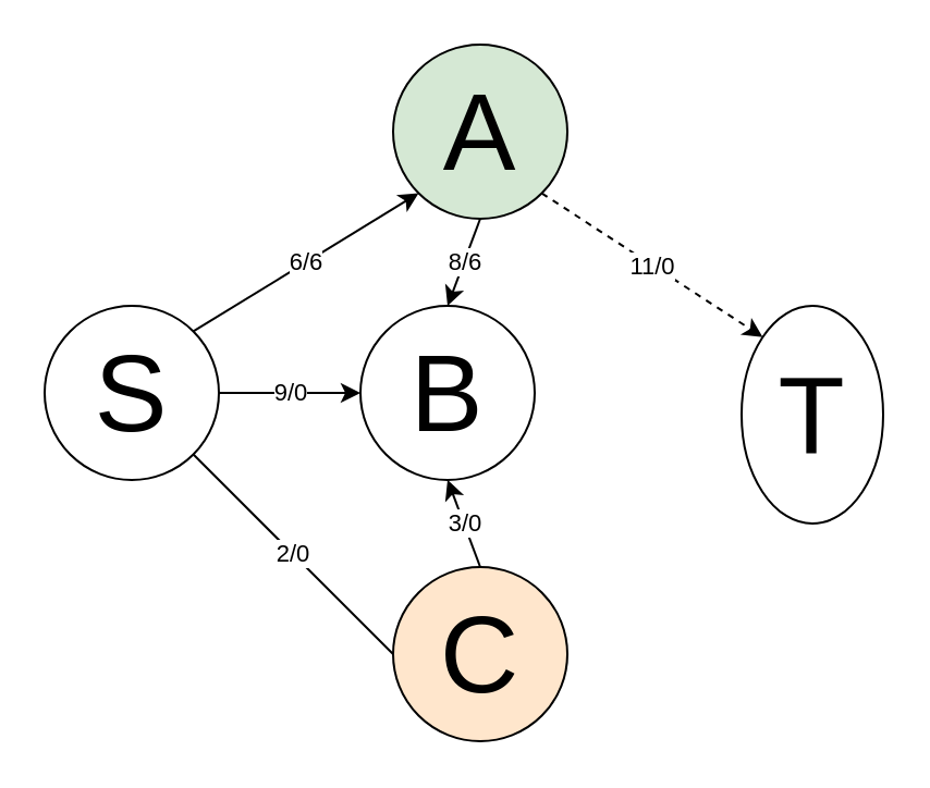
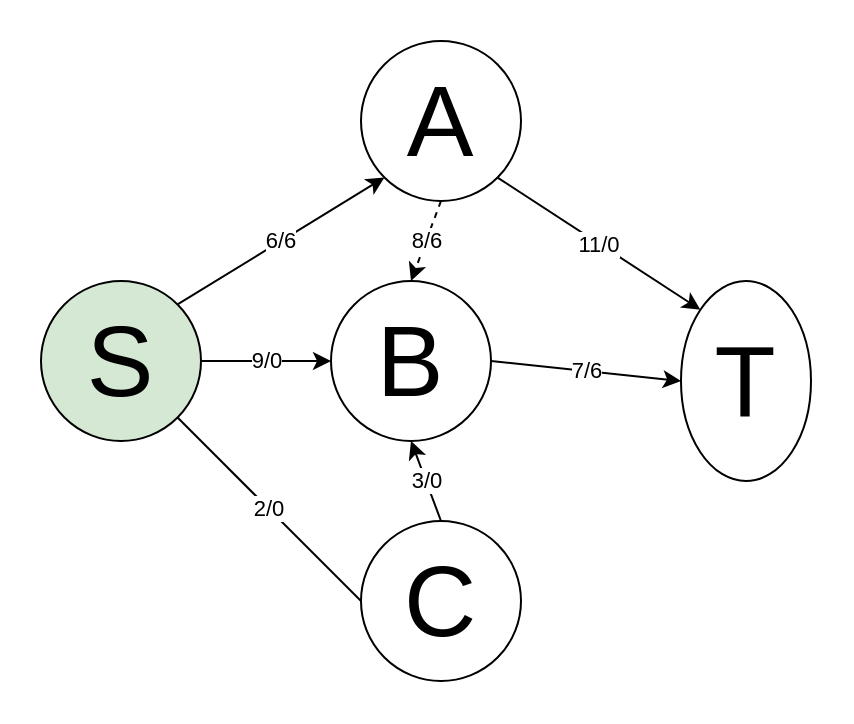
  <mxCell id="0" />
  <mxCell id="1" parent="0" />
- <mxCell id="2" value="&lt;font style=&quot;font-size: 50px&quot;&gt;S&lt;/font&gt;" style="ellipse;whiteSpace=wrap;html=1;aspect=fixed;" vertex="1" parent="1"><mxGeometry x="20" y="140" width="80" height="80" as="geometry" /></mxCell>
- <mxCell id="3" value="&lt;font style=&quot;font-size: 50px&quot;&gt;A&lt;/font&gt;" style="ellipse;whiteSpace=wrap;html=1;aspect=fixed;fillColor=#d5e8d4;" vertex="1" parent="1"><mxGeometry x="180" y="20" width="80" height="80" as="geometry" /></mxCell>
+ <mxCell id="2" value="&lt;font style=&quot;font-size: 50px&quot;&gt;S&lt;/font&gt;" style="ellipse;whiteSpace=wrap;html=1;aspect=fixed;fillColor=#d5e8d4;" vertex="1" parent="1"><mxGeometry x="20" y="140" width="80" height="80" as="geometry" /></mxCell>
+ <mxCell id="3" value="&lt;font style=&quot;font-size: 50px&quot;&gt;A&lt;/font&gt;" style="ellipse;whiteSpace=wrap;html=1;aspect=fixed;" vertex="1" parent="1"><mxGeometry x="180" y="20" width="80" height="80" as="geometry" /></mxCell>
  <mxCell id="4" value="&lt;font style=&quot;font-size: 50px&quot;&gt;B&lt;/font&gt;" style="ellipse;whiteSpace=wrap;html=1;aspect=fixed;" vertex="1" parent="1"><mxGeometry x="165" y="140" width="80" height="80" as="geometry" /></mxCell>
- <mxCell id="5" value="&lt;font style=&quot;font-size: 50px&quot;&gt;C&lt;/font&gt;" style="ellipse;whiteSpace=wrap;html=1;aspect=fixed;fillColor=#ffe6cc;" vertex="1" parent="1"><mxGeometry x="180" y="260" width="80" height="80" as="geometry" /></mxCell>
+ <mxCell id="5" value="&lt;font style=&quot;font-size: 50px&quot;&gt;C&lt;/font&gt;" style="ellipse;whiteSpace=wrap;html=1;aspect=fixed;" vertex="1" parent="1"><mxGeometry x="180" y="260" width="80" height="80" as="geometry" /></mxCell>
  <mxCell id="6" value="&lt;font style=&quot;font-size: 50px&quot;&gt;T&lt;/font&gt;" style="ellipse;whiteSpace=wrap;html=1;aspect=fixed;" vertex="1" parent="1"><mxGeometry x="340" y="140" width="65" height="100" as="geometry" /></mxCell>
  <mxCell id="7" value="6/6" style="endArrow=classic;html=1;entryX=0;entryY=1;entryDx=0;entryDy=0;exitX=1;exitY=0;exitDx=0;exitDy=0;" edge="1" parent="1" source="2" target="3"><mxGeometry width="50" height="50" relative="1" as="geometry"><mxPoint x="80" y="70" as="sourcePoint" /><mxPoint x="100" y="60" as="targetPoint" /></mxGeometry></mxCell>
  <mxCell id="8" value="9/0" style="endArrow=classic;html=1;entryX=0;entryY=0.5;entryDx=0;entryDy=0;exitX=1;exitY=0.5;exitDx=0;exitDy=0;" edge="1" parent="1" source="2" target="4"><mxGeometry width="50" height="50" relative="1" as="geometry"><mxPoint x="30" y="160" as="sourcePoint" /><mxPoint x="80" y="110" as="targetPoint" /></mxGeometry></mxCell>
  <mxCell id="9" value="2/0" style="endArrow=none;html=1;entryX=0;entryY=0.5;entryDx=0;entryDy=0;exitX=1;exitY=1;exitDx=0;exitDy=0;" edge="1" parent="1" source="2" target="5"><mxGeometry width="50" height="50" relative="1" as="geometry"><mxPoint x="80" y="350" as="sourcePoint" /><mxPoint x="130" y="300" as="targetPoint" /></mxGeometry></mxCell>
  <mxCell id="10" value="3/0" style="endArrow=classic;html=1;entryX=0.5;entryY=1;entryDx=0;entryDy=0;exitX=0.5;exitY=0;exitDx=0;exitDy=0;" edge="1" parent="1" source="5" target="4"><mxGeometry width="50" height="50" relative="1" as="geometry"><mxPoint x="80" y="320" as="sourcePoint" /><mxPoint x="130" y="270" as="targetPoint" /></mxGeometry></mxCell>
- <mxCell id="12" value="11/0" style="endArrow=classic;html=1;exitX=1;exitY=1;exitDx=0;exitDy=0;entryX=0;entryY=0;entryDx=0;entryDy=0;dashed=1;" edge="1" parent="1" source="3" target="6"><mxGeometry width="50" height="50" relative="1" as="geometry"><mxPoint x="400" y="50" as="sourcePoint" /><mxPoint x="450" y="0" as="targetPoint" /></mxGeometry></mxCell>
- <mxCell id="13" value="8/6" style="endArrow=classic;html=1;exitX=0.5;exitY=1;exitDx=0;exitDy=0;entryX=0.5;entryY=0;entryDx=0;entryDy=0;" edge="1" parent="1" source="3" target="4"><mxGeometry width="50" height="50" relative="1" as="geometry"><mxPoint x="280" y="100" as="sourcePoint" /><mxPoint x="330" y="50" as="targetPoint" /></mxGeometry></mxCell>
+ <mxCell id="11" value="7/6" style="endArrow=classic;html=1;exitX=1;exitY=0.5;exitDx=0;exitDy=0;entryX=0;entryY=0.5;entryDx=0;entryDy=0;" edge="1" parent="1" source="4" target="6"><mxGeometry width="50" height="50" relative="1" as="geometry"><mxPoint x="280" y="160" as="sourcePoint" /><mxPoint x="330" y="110" as="targetPoint" /></mxGeometry></mxCell>
+ <mxCell id="12" value="11/0" style="endArrow=classic;html=1;exitX=1;exitY=1;exitDx=0;exitDy=0;entryX=0;entryY=0;entryDx=0;entryDy=0;" edge="1" parent="1" source="3" target="6"><mxGeometry width="50" height="50" relative="1" as="geometry"><mxPoint x="400" y="50" as="sourcePoint" /><mxPoint x="450" y="0" as="targetPoint" /></mxGeometry></mxCell>
+ <mxCell id="13" value="8/6" style="endArrow=classic;html=1;exitX=0.5;exitY=1;exitDx=0;exitDy=0;entryX=0.5;entryY=0;entryDx=0;entryDy=0;dashed=1;" edge="1" parent="1" source="3" target="4"><mxGeometry width="50" height="50" relative="1" as="geometry"><mxPoint x="280" y="100" as="sourcePoint" /><mxPoint x="330" y="50" as="targetPoint" /></mxGeometry></mxCell>
